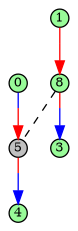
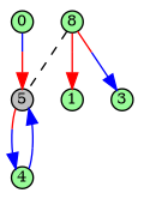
  digraph {
    node [fillcolor=palegreen fixedsize=true fontcolor=black fontsize=10 margin=0.1 shape=circle style=filled]
    edge [color="red:blue;0.5"]
    0 [width=0.2]
    5 [fillcolor=grey width=0.2]
    1 [width=0.2]
    n4 [label=8 width=0.2]
    3 [width=0.2]
    4 [width=0.2]
    0 -> 5 [color="blue:red;0.5"]
    5 -> 4
-   1 -> n4 [color="red:red;0.5"]
+   n4 -> 1 [color="red:red;0.5"]
    n4 -> 5 [arrowhead=none style=dashed color=""]
    n4 -> 3
+   4 -> 5 [color="blue:blue;0.5"]
  }
